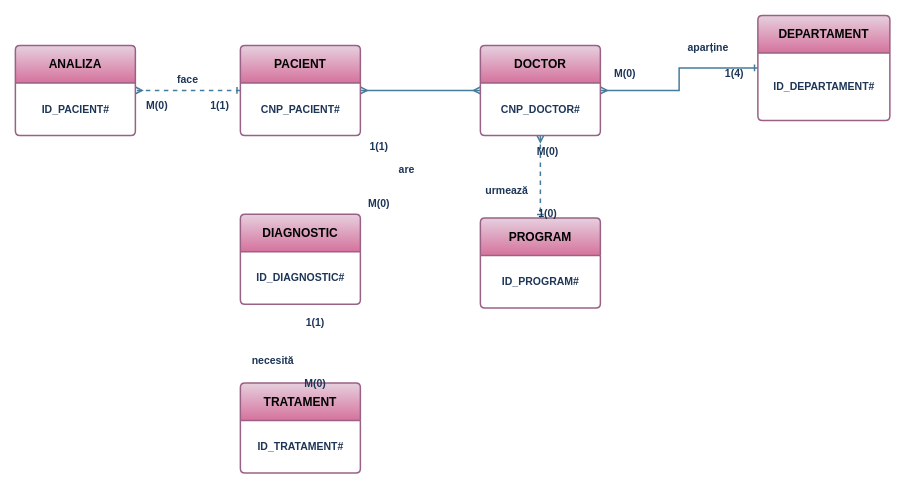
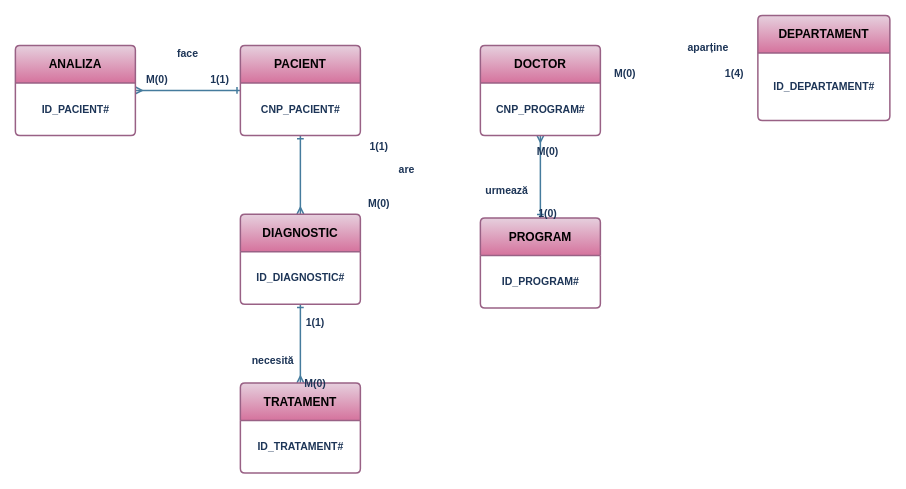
  <mxCell id="0" />
  <mxCell id="1" parent="0" />
- <mxCell id="2" value="" style="edgeStyle=orthogonalEdgeStyle;rounded=0;orthogonalLoop=1;jettySize=auto;html=1;startArrow=ERmany;startFill=0;endArrow=ERone;endFill=0;strokeColor=#457B9D;labelBackgroundColor=none;fontColor=default;strokeWidth=2;" parent="1" source="5" target="7" edge="1"><mxGeometry relative="1" as="geometry" /></mxCell>
- <mxCell id="3" value="" style="edgeStyle=orthogonalEdgeStyle;rounded=0;orthogonalLoop=1;jettySize=auto;html=1;startArrow=ERmany;startFill=0;endArrow=ERmany;endFill=0;strokeColor=#457B9D;labelBackgroundColor=none;fontColor=default;strokeWidth=2;" parent="1" source="5" target="11" edge="1"><mxGeometry relative="1" as="geometry" /></mxCell>
- <mxCell id="4" value="" style="edgeStyle=orthogonalEdgeStyle;rounded=0;orthogonalLoop=1;jettySize=auto;html=1;startArrow=ERmany;startFill=0;endArrow=ERone;endFill=0;strokeColor=#457B9D;labelBackgroundColor=none;fontColor=default;strokeWidth=2;dashed=1;" parent="1" source="5" target="13" edge="1"><mxGeometry relative="1" as="geometry" /></mxCell>
+ <mxCell id="4" value="" style="edgeStyle=orthogonalEdgeStyle;rounded=0;orthogonalLoop=1;jettySize=auto;html=1;startArrow=ERmany;startFill=0;endArrow=ERone;endFill=0;strokeColor=#457B9D;labelBackgroundColor=none;fontColor=default;strokeWidth=2;" parent="1" source="5" target="13" edge="1"><mxGeometry relative="1" as="geometry" /></mxCell>
  <mxCell id="5" value="&lt;font style=&quot;font-size: 16px;&quot;&gt;&lt;b&gt;DOCTOR&lt;/b&gt;&lt;/font&gt;" style="swimlane;childLayout=stackLayout;horizontal=1;startSize=50;horizontalStack=0;rounded=1;fontSize=14;fontStyle=0;strokeWidth=2;resizeParent=0;resizeLast=1;shadow=0;dashed=0;align=center;arcSize=4;whiteSpace=wrap;html=1;fillColor=#e6d0de;strokeColor=#996185;labelBackgroundColor=none;gradientColor=#d5739d;" parent="1" vertex="1"><mxGeometry x="640" y="60" width="160" height="120" as="geometry"><mxRectangle x="490" y="80" width="80" height="50" as="alternateBounds" /></mxGeometry></mxCell>
- <mxCell id="6" value="&lt;font style=&quot;font-size: 14px;&quot;&gt;&lt;b&gt;CNP_DOCTOR#&lt;/b&gt;&lt;/font&gt;" style="text;html=1;align=center;verticalAlign=middle;resizable=0;points=[];autosize=1;strokeColor=none;fillColor=none;labelBackgroundColor=none;fontColor=#1D3557;" parent="5" vertex="1"><mxGeometry y="50" width="160" height="70" as="geometry" /></mxCell>
+ <mxCell id="6" value="&lt;font style=&quot;font-size: 14px;&quot;&gt;&lt;b&gt;CNP_PROGRAM#&lt;/b&gt;&lt;/font&gt;" style="text;html=1;align=center;verticalAlign=middle;resizable=0;points=[];autosize=1;strokeColor=none;fillColor=none;labelBackgroundColor=none;fontColor=#1D3557;" parent="5" vertex="1"><mxGeometry y="50" width="160" height="70" as="geometry" /></mxCell>
  <mxCell id="7" value="&lt;font style=&quot;font-size: 16px;&quot;&gt;&lt;b&gt;DEPARTAMENT&lt;/b&gt;&lt;/font&gt;" style="swimlane;childLayout=stackLayout;horizontal=1;startSize=50;horizontalStack=0;rounded=1;fontSize=14;fontStyle=0;strokeWidth=2;resizeParent=0;resizeLast=1;shadow=0;dashed=0;align=center;arcSize=4;whiteSpace=wrap;html=1;fillColor=#e6d0de;strokeColor=#996185;labelBackgroundColor=none;gradientColor=#d5739d;" parent="1" vertex="1"><mxGeometry x="1010" y="20" width="176" height="140" as="geometry" /></mxCell>
  <mxCell id="8" value="&lt;span style=&quot;font-size: 14px;&quot;&gt;&lt;b&gt;ID_DEPARTAMENT#&lt;/b&gt;&lt;/span&gt;" style="text;html=1;align=center;verticalAlign=middle;resizable=0;points=[];autosize=1;strokeColor=none;fillColor=none;labelBackgroundColor=none;fontColor=#1D3557;" parent="7" vertex="1"><mxGeometry y="50" width="176" height="90" as="geometry" /></mxCell>
- <mxCell id="10" value="" style="edgeStyle=orthogonalEdgeStyle;rounded=0;orthogonalLoop=1;jettySize=auto;html=1;startArrow=ERone;startFill=0;endArrow=ERmany;endFill=0;strokeColor=#457B9D;labelBackgroundColor=none;fontColor=default;strokeWidth=2;dashed=1;" parent="1" source="11" target="18" edge="1"><mxGeometry relative="1" as="geometry" /></mxCell>
+ <mxCell id="9" value="" style="edgeStyle=orthogonalEdgeStyle;rounded=0;orthogonalLoop=1;jettySize=auto;html=1;startArrow=ERone;startFill=0;endArrow=ERmany;endFill=0;strokeColor=#457B9D;labelBackgroundColor=none;fontColor=default;strokeWidth=2;" parent="1" source="11" target="16" edge="1"><mxGeometry relative="1" as="geometry" /></mxCell>
+ <mxCell id="10" value="" style="edgeStyle=orthogonalEdgeStyle;rounded=0;orthogonalLoop=1;jettySize=auto;html=1;startArrow=ERone;startFill=0;endArrow=ERmany;endFill=0;strokeColor=#457B9D;labelBackgroundColor=none;fontColor=default;strokeWidth=2;" parent="1" source="11" target="18" edge="1"><mxGeometry relative="1" as="geometry" /></mxCell>
  <mxCell id="11" value="&lt;font style=&quot;font-size: 16px;&quot;&gt;&lt;b&gt;PACIENT&lt;/b&gt;&lt;/font&gt;" style="swimlane;childLayout=stackLayout;horizontal=1;startSize=50;horizontalStack=0;rounded=1;fontSize=14;fontStyle=0;strokeWidth=2;resizeParent=0;resizeLast=1;shadow=0;dashed=0;align=center;arcSize=4;whiteSpace=wrap;html=1;fillColor=#e6d0de;strokeColor=#996185;labelBackgroundColor=none;gradientColor=#d5739d;" parent="1" vertex="1"><mxGeometry x="320" y="60" width="160" height="120" as="geometry"><mxRectangle x="490" y="80" width="80" height="50" as="alternateBounds" /></mxGeometry></mxCell>
  <mxCell id="12" value="&lt;font style=&quot;font-size: 14px;&quot;&gt;&lt;b&gt;CNP_PACIENT#&lt;/b&gt;&lt;/font&gt;" style="text;html=1;align=center;verticalAlign=middle;resizable=0;points=[];autosize=1;strokeColor=none;fillColor=none;labelBackgroundColor=none;fontColor=#1D3557;" parent="11" vertex="1"><mxGeometry y="50" width="160" height="70" as="geometry" /></mxCell>
  <mxCell id="13" value="&lt;font style=&quot;font-size: 16px;&quot;&gt;&lt;b&gt;PROGRAM&lt;/b&gt;&lt;/font&gt;" style="swimlane;childLayout=stackLayout;horizontal=1;startSize=50;horizontalStack=0;rounded=1;fontSize=14;fontStyle=0;strokeWidth=2;resizeParent=0;resizeLast=1;shadow=0;dashed=0;align=center;arcSize=4;whiteSpace=wrap;html=1;fillColor=#e6d0de;strokeColor=#996185;labelBackgroundColor=none;gradientColor=#d5739d;" parent="1" vertex="1"><mxGeometry x="640" y="290" width="160" height="120" as="geometry"><mxRectangle x="490" y="80" width="80" height="50" as="alternateBounds" /></mxGeometry></mxCell>
  <mxCell id="14" value="&lt;span style=&quot;font-size: 14px;&quot;&gt;&lt;b&gt;ID_PROGRAM#&lt;/b&gt;&lt;/span&gt;" style="text;html=1;align=center;verticalAlign=middle;resizable=0;points=[];autosize=1;strokeColor=none;fillColor=none;labelBackgroundColor=none;fontColor=#1D3557;" parent="13" vertex="1"><mxGeometry y="50" width="160" height="70" as="geometry" /></mxCell>
+ <mxCell id="15" value="" style="edgeStyle=orthogonalEdgeStyle;rounded=0;orthogonalLoop=1;jettySize=auto;html=1;startArrow=ERone;startFill=0;endArrow=ERmany;endFill=0;strokeColor=#457B9D;labelBackgroundColor=none;fontColor=default;strokeWidth=2;" parent="1" source="16" target="20" edge="1"><mxGeometry relative="1" as="geometry" /></mxCell>
  <mxCell id="16" value="&lt;font style=&quot;font-size: 16px;&quot;&gt;&lt;b&gt;DIAGNOSTIC&lt;/b&gt;&lt;/font&gt;" style="swimlane;childLayout=stackLayout;horizontal=1;startSize=50;horizontalStack=0;rounded=1;fontSize=14;fontStyle=0;strokeWidth=2;resizeParent=0;resizeLast=1;shadow=0;dashed=0;align=center;arcSize=4;whiteSpace=wrap;html=1;fillColor=#e6d0de;strokeColor=#996185;labelBackgroundColor=none;gradientColor=#d5739d;" parent="1" vertex="1"><mxGeometry x="320" y="285" width="160" height="120" as="geometry"><mxRectangle x="490" y="80" width="80" height="50" as="alternateBounds" /></mxGeometry></mxCell>
  <mxCell id="17" value="&lt;font style=&quot;font-size: 14px;&quot;&gt;&lt;b&gt;ID_DIAGNOSTIC#&lt;/b&gt;&lt;/font&gt;" style="text;html=1;align=center;verticalAlign=middle;resizable=0;points=[];autosize=1;strokeColor=none;fillColor=none;labelBackgroundColor=none;fontColor=#1D3557;" parent="16" vertex="1"><mxGeometry y="50" width="160" height="70" as="geometry" /></mxCell>
  <mxCell id="18" value="&lt;font style=&quot;font-size: 16px;&quot;&gt;&lt;b&gt;ANALIZA&lt;/b&gt;&lt;/font&gt;" style="swimlane;childLayout=stackLayout;horizontal=1;startSize=50;horizontalStack=0;rounded=1;fontSize=14;fontStyle=0;strokeWidth=2;resizeParent=0;resizeLast=1;shadow=0;dashed=0;align=center;arcSize=4;whiteSpace=wrap;html=1;fillColor=#e6d0de;strokeColor=#996185;labelBackgroundColor=none;gradientColor=#d5739d;" parent="1" vertex="1"><mxGeometry x="20" y="60" width="160" height="120" as="geometry"><mxRectangle x="490" y="80" width="80" height="50" as="alternateBounds" /></mxGeometry></mxCell>
  <mxCell id="19" value="&lt;font style=&quot;font-size: 14px;&quot;&gt;&lt;b&gt;ID_PACIENT#&lt;/b&gt;&lt;/font&gt;" style="text;html=1;align=center;verticalAlign=middle;resizable=0;points=[];autosize=1;strokeColor=none;fillColor=none;labelBackgroundColor=none;fontColor=#1D3557;" parent="18" vertex="1"><mxGeometry y="50" width="160" height="70" as="geometry" /></mxCell>
  <mxCell id="20" value="&lt;font style=&quot;font-size: 16px;&quot;&gt;&lt;b&gt;TRATAMENT&lt;/b&gt;&lt;/font&gt;" style="swimlane;childLayout=stackLayout;horizontal=1;startSize=50;horizontalStack=0;rounded=1;fontSize=14;fontStyle=0;strokeWidth=2;resizeParent=0;resizeLast=1;shadow=0;dashed=0;align=center;arcSize=4;whiteSpace=wrap;html=1;fillColor=#e6d0de;strokeColor=#996185;labelBackgroundColor=none;gradientColor=#d5739d;" parent="1" vertex="1"><mxGeometry x="320" y="510" width="160" height="120" as="geometry"><mxRectangle x="490" y="80" width="80" height="50" as="alternateBounds" /></mxGeometry></mxCell>
  <mxCell id="21" value="&lt;font style=&quot;font-size: 14px;&quot;&gt;&lt;b&gt;ID_TRATAMENT#&lt;/b&gt;&lt;/font&gt;" style="text;html=1;align=center;verticalAlign=middle;resizable=0;points=[];autosize=1;strokeColor=none;fillColor=none;labelBackgroundColor=none;fontColor=#1D3557;" parent="20" vertex="1"><mxGeometry y="50" width="160" height="70" as="geometry" /></mxCell>
- <mxCell id="22" value="&lt;div&gt;&lt;font style=&quot;font-size: 14px;&quot;&gt;&lt;b&gt;face&lt;/b&gt;&lt;/font&gt;&lt;/div&gt;&lt;font style=&quot;font-size: 14px;&quot;&gt;&lt;b&gt;&lt;div&gt;&lt;font style=&quot;font-size: 14px;&quot;&gt;&lt;b&gt;&lt;br&gt;&lt;/b&gt;&lt;/font&gt;&lt;/div&gt;M(0)&lt;span style=&quot;white-space: pre;&quot;&gt;&#09;&lt;/span&gt;&amp;nbsp; &amp;nbsp; &amp;nbsp; &amp;nbsp; &amp;nbsp; &amp;nbsp; &amp;nbsp; 1(1)&lt;/b&gt;&lt;/font&gt;" style="text;html=1;align=center;verticalAlign=middle;whiteSpace=wrap;rounded=0;labelBackgroundColor=none;fontColor=#1D3557;" parent="1" vertex="1"><mxGeometry x="190" y="90" width="120" height="65" as="geometry" /></mxCell>
+ <mxCell id="22" value="&lt;div&gt;&lt;font style=&quot;font-size: 14px;&quot;&gt;&lt;b&gt;face&lt;/b&gt;&lt;/font&gt;&lt;/div&gt;&lt;font style=&quot;font-size: 14px;&quot;&gt;&lt;b&gt;&lt;div&gt;&lt;font style=&quot;font-size: 14px;&quot;&gt;&lt;b&gt;&lt;br&gt;&lt;/b&gt;&lt;/font&gt;&lt;/div&gt;M(0)&lt;span style=&quot;white-space: pre;&quot;&gt;&#09;&lt;/span&gt;&amp;nbsp; &amp;nbsp; &amp;nbsp; &amp;nbsp; &amp;nbsp; &amp;nbsp; &amp;nbsp; 1(1)&lt;/b&gt;&lt;/font&gt;" style="text;html=1;align=center;verticalAlign=middle;whiteSpace=wrap;rounded=0;labelBackgroundColor=none;fontColor=#1D3557;" parent="1" vertex="1"><mxGeometry x="190" y="55" width="120" height="65" as="geometry" /></mxCell>
  <mxCell id="23" value="&lt;div&gt;&lt;font style=&quot;font-size: 14px;&quot;&gt;&lt;b&gt;&amp;nbsp; &amp;nbsp; &amp;nbsp; &amp;nbsp; &amp;nbsp; &amp;nbsp; &amp;nbsp; &amp;nbsp; &amp;nbsp; &amp;nbsp; aparține&lt;/b&gt;&lt;/font&gt;&lt;/div&gt;&lt;font style=&quot;font-size: 14px;&quot;&gt;&lt;b&gt;&lt;div&gt;&lt;font style=&quot;font-size: 14px;&quot;&gt;&lt;b&gt;&lt;br&gt;&lt;/b&gt;&lt;/font&gt;&lt;/div&gt;M(0)&lt;span style=&quot;white-space: pre;&quot;&gt;&#09;&lt;/span&gt;&amp;nbsp; &amp;nbsp; &amp;nbsp; &amp;nbsp; &amp;nbsp; &amp;nbsp; &amp;nbsp; &amp;nbsp; &amp;nbsp; &amp;nbsp; &amp;nbsp; &amp;nbsp; &amp;nbsp; &amp;nbsp; &amp;nbsp; 1(4)&lt;/b&gt;&lt;/font&gt;" style="text;html=1;align=center;verticalAlign=middle;whiteSpace=wrap;rounded=0;labelBackgroundColor=none;fontColor=#1D3557;" parent="1" vertex="1"><mxGeometry x="810" y="47.5" width="190" height="65" as="geometry" /></mxCell>
  <mxCell id="24" value="&lt;span style=&quot;font-size: 14px;&quot;&gt;&lt;b&gt;M(0)&lt;/b&gt;&lt;/span&gt;&lt;div&gt;&lt;span style=&quot;font-size: 14px;&quot;&gt;&lt;b&gt;&lt;br&gt;&lt;/b&gt;&lt;/span&gt;&lt;/div&gt;&lt;div&gt;&lt;span style=&quot;font-size: 14px;&quot;&gt;&lt;b&gt;&lt;br&gt;&lt;/b&gt;&lt;/span&gt;&lt;/div&gt;&lt;div&gt;&lt;span style=&quot;font-size: 14px;&quot;&gt;&lt;b&gt;urmează&amp;nbsp; &amp;nbsp; &amp;nbsp; &amp;nbsp; &amp;nbsp; &amp;nbsp; &amp;nbsp; &amp;nbsp; &amp;nbsp; &amp;nbsp; &amp;nbsp; &amp;nbsp; &amp;nbsp; &amp;nbsp;&amp;nbsp;&lt;/b&gt;&lt;/span&gt;&lt;/div&gt;&lt;div&gt;&lt;br&gt;&lt;/div&gt;&lt;div&gt;&lt;span style=&quot;font-size: 14px;&quot;&gt;&lt;b&gt;1(0)&lt;/b&gt;&lt;/span&gt;&lt;/div&gt;" style="text;html=1;align=center;verticalAlign=middle;whiteSpace=wrap;rounded=0;labelBackgroundColor=none;fontColor=#1D3557;" parent="1" vertex="1"><mxGeometry x="640" y="210" width="180" height="65" as="geometry" /></mxCell>
  <mxCell id="25" value="&lt;span style=&quot;font-size: 14px;&quot;&gt;&lt;b&gt;1(1)&lt;/b&gt;&lt;/span&gt;&lt;div&gt;&lt;br&gt;&lt;/div&gt;&lt;div&gt;&lt;span style=&quot;font-size: 14px;&quot;&gt;&lt;b&gt;&amp;nbsp; &amp;nbsp; &amp;nbsp; &amp;nbsp; &amp;nbsp; &amp;nbsp; &amp;nbsp; &amp;nbsp; &amp;nbsp; &amp;nbsp; are&amp;nbsp;&lt;/b&gt;&lt;/span&gt;&lt;/div&gt;&lt;div&gt;&lt;br&gt;&lt;/div&gt;&lt;div&gt;&lt;br&gt;&lt;/div&gt;&lt;div&gt;&lt;span style=&quot;font-size: 14px;&quot;&gt;&lt;b&gt;M(0)&lt;/b&gt;&lt;/span&gt;&lt;/div&gt;" style="text;html=1;align=center;verticalAlign=middle;whiteSpace=wrap;rounded=0;labelBackgroundColor=none;fontColor=#1D3557;" parent="1" vertex="1"><mxGeometry x="445" y="200" width="120" height="65" as="geometry" /></mxCell>
  <mxCell id="26" value="&lt;span style=&quot;font-size: 14px;&quot;&gt;&lt;b&gt;1(1)&lt;/b&gt;&lt;/span&gt;&lt;div&gt;&lt;span style=&quot;font-size: 14px;&quot;&gt;&lt;b&gt;&lt;br&gt;&lt;/b&gt;&lt;/span&gt;&lt;/div&gt;&lt;div&gt;&lt;span style=&quot;font-size: 14px;&quot;&gt;&lt;b&gt;&lt;br&gt;&lt;/b&gt;&lt;/span&gt;&lt;/div&gt;&lt;div&gt;&lt;span style=&quot;font-size: 14px;&quot;&gt;&lt;b&gt;necesită&amp;nbsp; &amp;nbsp; &amp;nbsp; &amp;nbsp; &amp;nbsp; &amp;nbsp; &amp;nbsp; &amp;nbsp; &amp;nbsp; &amp;nbsp; &amp;nbsp; &amp;nbsp; &amp;nbsp; &amp;nbsp; &amp;nbsp;&lt;/b&gt;&lt;/span&gt;&lt;/div&gt;&lt;div&gt;&lt;br&gt;&lt;/div&gt;&lt;div&gt;&lt;span style=&quot;font-size: 14px;&quot;&gt;&lt;b&gt;M(0)&lt;/b&gt;&lt;/span&gt;&lt;/div&gt;" style="text;html=1;align=center;verticalAlign=middle;whiteSpace=wrap;rounded=0;labelBackgroundColor=none;fontColor=#1D3557;" parent="1" vertex="1"><mxGeometry x="305" y="440" width="230" height="60" as="geometry" /></mxCell>
